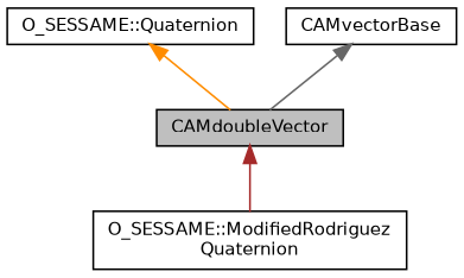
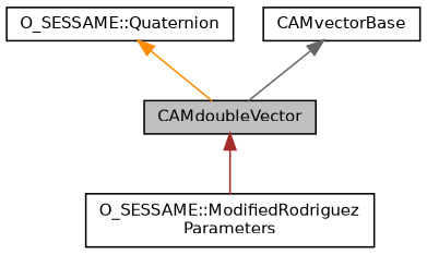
  digraph {
    node [color=black fillcolor=white fontname=Helvetica fontsize=10 shape=record style=filled]
    edge [dir=back fontname=Helvetica fontsize=10 labelfontname=Helvetica labelfontsize=10 style=solid]
    n1 [fillcolor=grey75 fontcolor=black height=0.2 label=CAMdoubleVector width=0.4]
-   n2 [height=0.2 label="O_SESSAME::ModifiedRodriguez\lQuaternion" width=0.4]
+   n2 [height=0.2 label="O_SESSAME::ModifiedRodriguez\lParameters" width=0.4]
    n3 [height=0.2 label="O_SESSAME::Quaternion" width=0.4]
    n4 [height=0.2 label=CAMvectorBase width=0.4]
    n1 -> n2 [color=brown]
    n3 -> n1 [color=darkorange]
    n4 -> n1 [color=gray40]
  }
